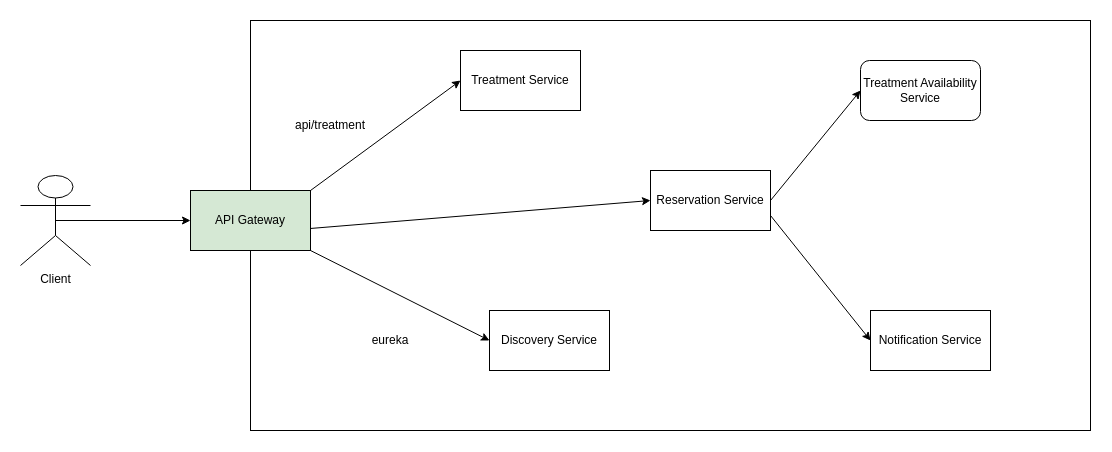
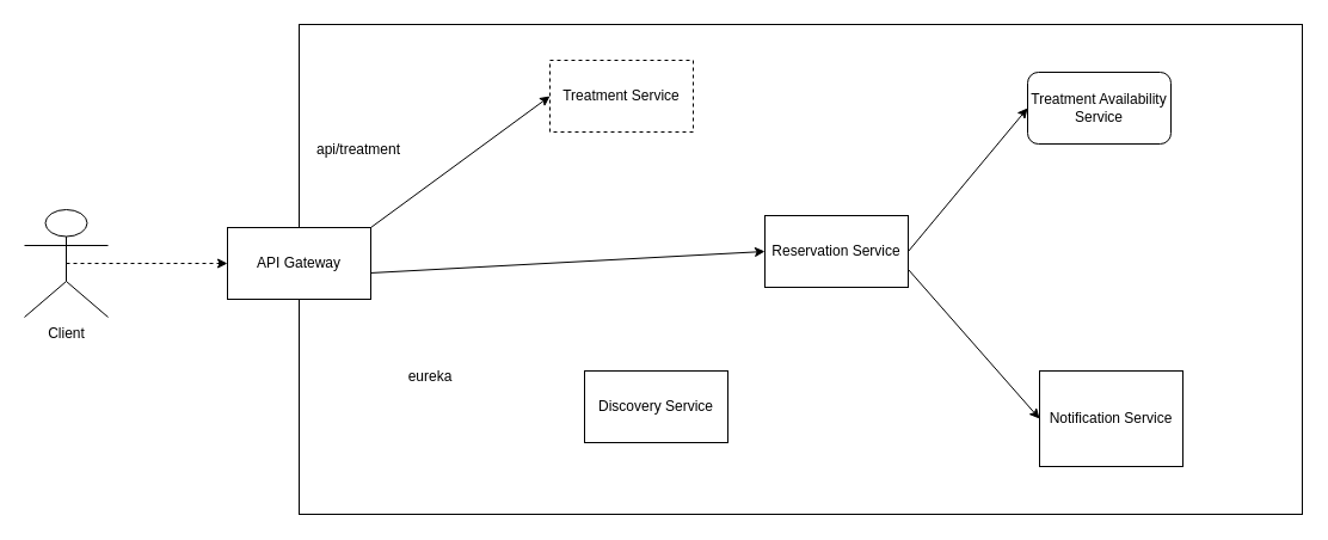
  <mxCell id="0" />
  <mxCell id="1" parent="0" />
  <mxCell id="2" value="" style="rounded=0;whiteSpace=wrap;html=1;" vertex="1" parent="1"><mxGeometry x="250" y="20" width="840" height="410" as="geometry" /></mxCell>
- <mxCell id="3" value="Treatment Service" style="rounded=0;whiteSpace=wrap;html=1;" vertex="1" parent="1"><mxGeometry x="460" y="50" width="120" height="60" as="geometry" /></mxCell>
- <mxCell id="4" value="Notification Service" style="rounded=0;whiteSpace=wrap;html=1;" vertex="1" parent="1"><mxGeometry x="870" y="310" width="120" height="60" as="geometry" /></mxCell>
- <mxCell id="5" value="Reservation Service" style="rounded=0;whiteSpace=wrap;html=1;" vertex="1" parent="1"><mxGeometry x="650" y="170" width="120" height="60" as="geometry" /></mxCell>
+ <mxCell id="3" value="Treatment Service" style="rounded=0;whiteSpace=wrap;html=1;dashed=1;" vertex="1" parent="1"><mxGeometry x="460" y="50" width="120" height="60" as="geometry" /></mxCell>
+ <mxCell id="4" value="Notification Service" style="rounded=0;whiteSpace=wrap;html=1;" vertex="1" parent="1"><mxGeometry x="870" y="310" width="120" height="80" as="geometry" /></mxCell>
+ <mxCell id="5" value="Reservation Service" style="rounded=0;whiteSpace=wrap;html=1;" vertex="1" parent="1"><mxGeometry x="640" y="180" width="120" height="60" as="geometry" /></mxCell>
  <mxCell id="6" value="Discovery Service" style="rounded=0;whiteSpace=wrap;html=1;" vertex="1" parent="1"><mxGeometry x="489" y="310" width="120" height="60" as="geometry" /></mxCell>
  <mxCell id="7" value="Treatment Availability Service" style="whiteSpace=wrap;html=1;rounded=1;" vertex="1" parent="1"><mxGeometry x="860" y="60" width="120" height="60" as="geometry" /></mxCell>
- <mxCell id="8" value="API Gateway" style="rounded=0;whiteSpace=wrap;html=1;fillColor=#d5e8d4;" vertex="1" parent="1"><mxGeometry x="190" y="190" width="120" height="60" as="geometry" /></mxCell>
+ <mxCell id="8" value="API Gateway" style="rounded=0;whiteSpace=wrap;html=1;" vertex="1" parent="1"><mxGeometry x="190" y="190" width="120" height="60" as="geometry" /></mxCell>
  <mxCell id="9" value="Client" style="shape=umlActor;verticalLabelPosition=bottom;verticalAlign=top;html=1;outlineConnect=0;" vertex="1" parent="1"><mxGeometry x="20" y="175" width="70" height="90" as="geometry" /></mxCell>
- <mxCell id="10" value="" style="endArrow=classic;html=1;rounded=0;exitX=0.5;exitY=0.5;exitDx=0;exitDy=0;exitPerimeter=0;entryX=0;entryY=0.5;entryDx=0;entryDy=0;" edge="1" parent="1" source="9" target="8"><mxGeometry width="50" height="50" relative="1" as="geometry"><mxPoint x="510" y="270" as="sourcePoint" /><mxPoint x="560" y="220" as="targetPoint" /></mxGeometry></mxCell>
+ <mxCell id="10" value="" style="endArrow=classic;html=1;rounded=0;exitX=0.5;exitY=0.5;exitDx=0;exitDy=0;exitPerimeter=0;entryX=0;entryY=0.5;entryDx=0;entryDy=0;dashed=1;" edge="1" parent="1" source="9" target="8"><mxGeometry width="50" height="50" relative="1" as="geometry"><mxPoint x="510" y="270" as="sourcePoint" /><mxPoint x="560" y="220" as="targetPoint" /></mxGeometry></mxCell>
  <mxCell id="11" value="" style="endArrow=classic;html=1;rounded=0;exitX=1;exitY=0;exitDx=0;exitDy=0;entryX=0;entryY=0.5;entryDx=0;entryDy=0;" edge="1" parent="1" source="8" target="3"><mxGeometry width="50" height="50" relative="1" as="geometry"><mxPoint x="510" y="270" as="sourcePoint" /><mxPoint x="560" y="220" as="targetPoint" /></mxGeometry></mxCell>
  <mxCell id="12" value="" style="endArrow=classic;html=1;rounded=0;exitX=1;exitY=0.633;exitDx=0;exitDy=0;exitPerimeter=0;entryX=0;entryY=0.5;entryDx=0;entryDy=0;" edge="1" parent="1" source="8" target="5"><mxGeometry width="50" height="50" relative="1" as="geometry"><mxPoint x="510" y="270" as="sourcePoint" /><mxPoint x="560" y="220" as="targetPoint" /></mxGeometry></mxCell>
- <mxCell id="13" value="" style="endArrow=classic;html=1;rounded=0;exitX=1;exitY=1;exitDx=0;exitDy=0;entryX=0;entryY=0.5;entryDx=0;entryDy=0;" edge="1" parent="1" source="8" target="6"><mxGeometry width="50" height="50" relative="1" as="geometry"><mxPoint x="510" y="270" as="sourcePoint" /><mxPoint x="560" y="220" as="targetPoint" /></mxGeometry></mxCell>
  <mxCell id="14" value="" style="endArrow=classic;html=1;rounded=0;entryX=0;entryY=0.5;entryDx=0;entryDy=0;exitX=1;exitY=0.5;exitDx=0;exitDy=0;" edge="1" parent="1" source="5" target="7"><mxGeometry width="50" height="50" relative="1" as="geometry"><mxPoint x="510" y="270" as="sourcePoint" /><mxPoint x="560" y="220" as="targetPoint" /></mxGeometry></mxCell>
  <mxCell id="15" value="" style="endArrow=classic;html=1;rounded=0;exitX=1;exitY=0.75;exitDx=0;exitDy=0;entryX=0;entryY=0.5;entryDx=0;entryDy=0;" edge="1" parent="1" source="5" target="4"><mxGeometry width="50" height="50" relative="1" as="geometry"><mxPoint x="510" y="270" as="sourcePoint" /><mxPoint x="560" y="220" as="targetPoint" /></mxGeometry></mxCell>
- <mxCell id="16" value="api/treatment" style="text;html=1;strokeColor=none;fillColor=none;align=center;verticalAlign=middle;whiteSpace=wrap;rounded=0;" vertex="1" parent="1"><mxGeometry x="300" y="110" width="60" height="30" as="geometry" /></mxCell>
- <mxCell id="17" value="eureka" style="text;html=1;strokeColor=none;fillColor=none;align=center;verticalAlign=middle;whiteSpace=wrap;rounded=0;" vertex="1" parent="1"><mxGeometry x="360" y="325" width="60" height="30" as="geometry" /></mxCell>
+ <mxCell id="16" value="api/treatment" style="text;html=1;strokeColor=none;fillColor=none;align=center;verticalAlign=middle;whiteSpace=wrap;rounded=0;" vertex="1" parent="1"><mxGeometry x="270" y="110" width="60" height="30" as="geometry" /></mxCell>
+ <mxCell id="17" value="eureka" style="text;html=1;strokeColor=none;fillColor=none;align=center;verticalAlign=middle;whiteSpace=wrap;rounded=0;" vertex="1" parent="1"><mxGeometry x="330" y="300" width="60" height="30" as="geometry" /></mxCell>
